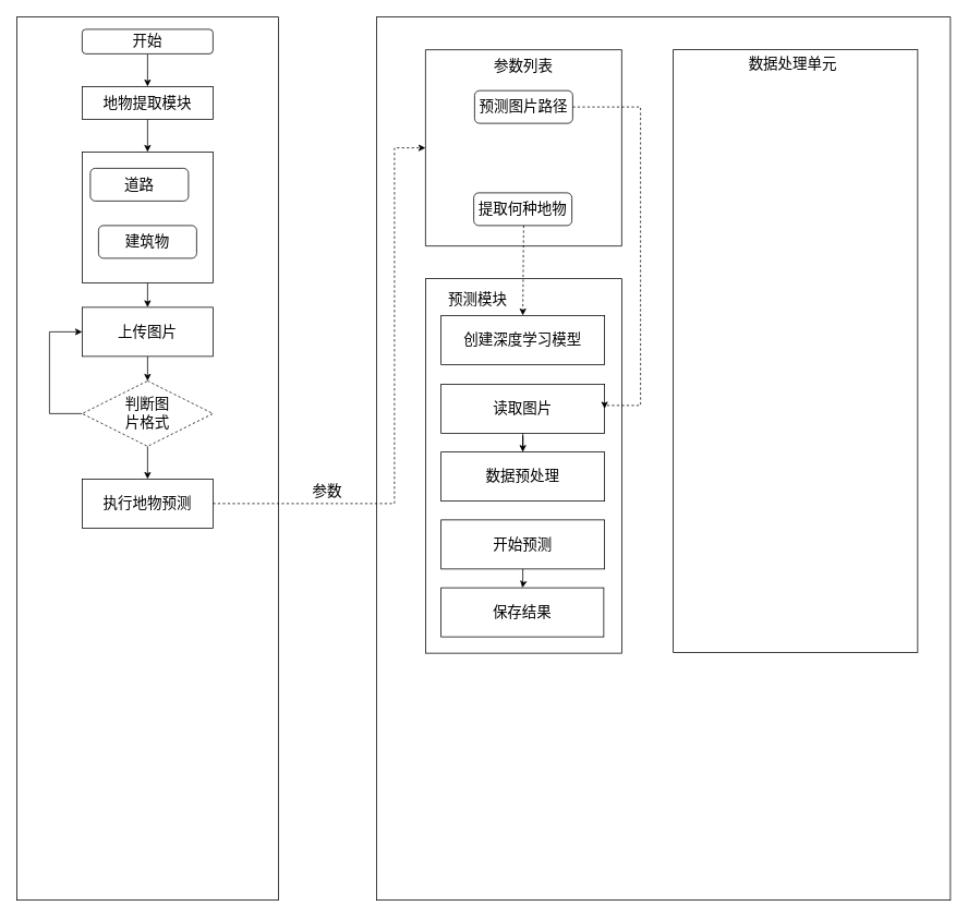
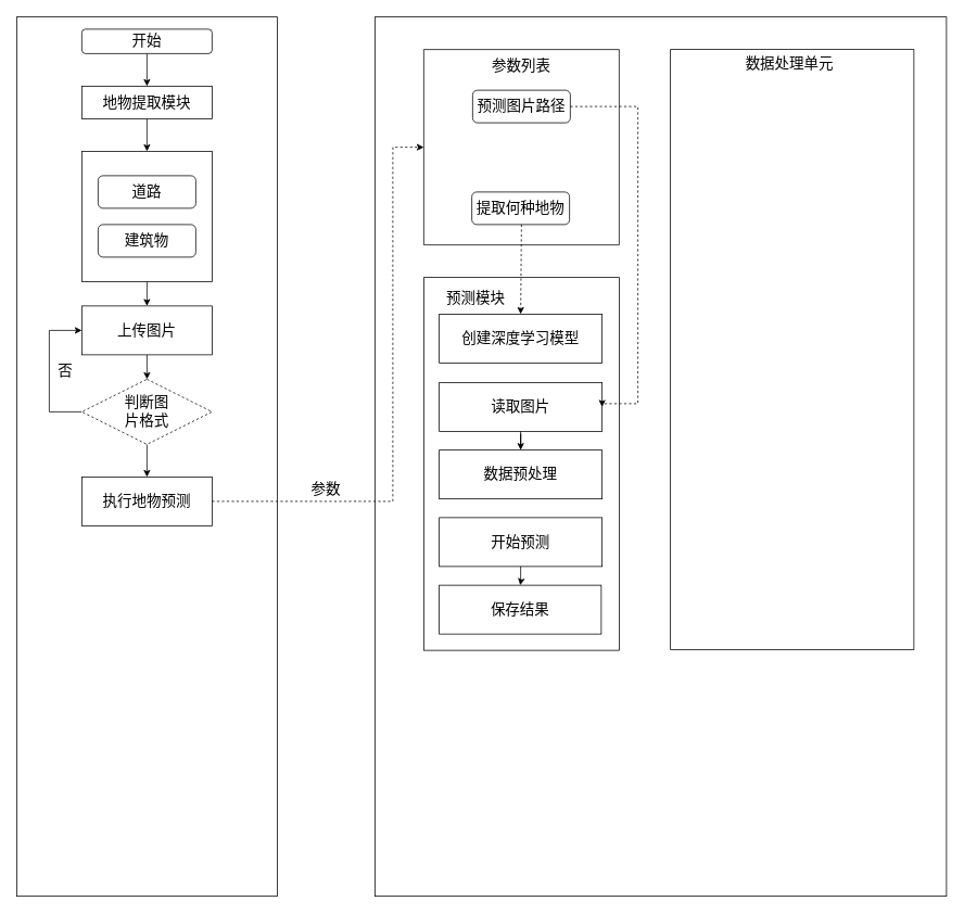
  <mxCell id="0" />
  <mxCell id="1" parent="0" />
  <mxCell id="2" value="" style="rounded=0;whiteSpace=wrap;html=1;gradientColor=#ffffff;gradientDirection=north;fillColor=none;" parent="1" vertex="1"><mxGeometry x="20" y="20" width="320" height="1080" as="geometry" /></mxCell>
  <mxCell id="3" value="" style="edgeStyle=none;rounded=0;orthogonalLoop=1;jettySize=auto;html=1;" parent="1" source="4" target="6" edge="1"><mxGeometry relative="1" as="geometry" /></mxCell>
  <mxCell id="4" value="&lt;font style=&quot;font-size: 18px&quot;&gt;开始&lt;/font&gt;" style="rounded=1;whiteSpace=wrap;html=1;" parent="1" vertex="1"><mxGeometry x="100" y="35" width="160" height="30" as="geometry" /></mxCell>
  <mxCell id="5" value="" style="edgeStyle=none;rounded=0;orthogonalLoop=1;jettySize=auto;html=1;entryX=0.5;entryY=0;entryDx=0;entryDy=0;" parent="1" source="6" target="8" edge="1"><mxGeometry relative="1" as="geometry" /></mxCell>
  <mxCell id="6" value="&lt;font style=&quot;font-size: 18px&quot;&gt;地物提取模块&lt;/font&gt;" style="rounded=0;whiteSpace=wrap;html=1;" parent="1" vertex="1"><mxGeometry x="100" y="105" width="160" height="40" as="geometry" /></mxCell>
  <mxCell id="7" value="" style="edgeStyle=none;rounded=0;orthogonalLoop=1;jettySize=auto;html=1;" parent="1" source="8" target="12" edge="1"><mxGeometry relative="1" as="geometry" /></mxCell>
  <mxCell id="8" value="" style="whiteSpace=wrap;html=1;aspect=fixed;" parent="1" vertex="1"><mxGeometry x="100" y="185" width="160" height="160" as="geometry" /></mxCell>
- <mxCell id="9" value="&lt;font style=&quot;font-size: 18px&quot;&gt;道路&lt;/font&gt;" style="rounded=1;whiteSpace=wrap;html=1;" parent="1" vertex="1"><mxGeometry x="110" y="205" width="120" height="40" as="geometry" /></mxCell>
+ <mxCell id="9" value="&lt;font style=&quot;font-size: 18px&quot;&gt;道路&lt;/font&gt;" style="rounded=1;whiteSpace=wrap;html=1;" parent="1" vertex="1"><mxGeometry x="120" y="215" width="120" height="40" as="geometry" /></mxCell>
  <mxCell id="10" value="&lt;font style=&quot;font-size: 18px&quot;&gt;建筑物&lt;/font&gt;" style="rounded=1;whiteSpace=wrap;html=1;" parent="1" vertex="1"><mxGeometry x="120" y="275" width="120" height="40" as="geometry" /></mxCell>
  <mxCell id="11" value="" style="edgeStyle=none;rounded=0;orthogonalLoop=1;jettySize=auto;html=1;" parent="1" source="12" target="16" edge="1"><mxGeometry relative="1" as="geometry" /></mxCell>
  <mxCell id="12" value="&lt;font style=&quot;font-size: 18px&quot;&gt;上传图片&lt;/font&gt;" style="whiteSpace=wrap;html=1;" parent="1" vertex="1"><mxGeometry x="100" y="375" width="160" height="60" as="geometry" /></mxCell>
  <mxCell id="13" value="" style="rounded=0;whiteSpace=wrap;html=1;gradientColor=#ffffff;fillColor=none;" parent="1" vertex="1"><mxGeometry x="460" y="20" width="702" height="1080" as="geometry" /></mxCell>
  <mxCell id="14" style="edgeStyle=orthogonalEdgeStyle;rounded=0;orthogonalLoop=1;jettySize=auto;html=1;exitX=0;exitY=0.5;exitDx=0;exitDy=0;entryX=0;entryY=0.5;entryDx=0;entryDy=0;" parent="1" source="16" target="12" edge="1"><mxGeometry relative="1" as="geometry"><Array as="points"><mxPoint x="60" y="505" /><mxPoint x="60" y="405" /></Array></mxGeometry></mxCell>
  <mxCell id="15" value="" style="edgeStyle=orthogonalEdgeStyle;rounded=0;orthogonalLoop=1;jettySize=auto;html=1;" parent="1" source="16" target="18" edge="1"><mxGeometry relative="1" as="geometry" /></mxCell>
  <mxCell id="16" value="&lt;font style=&quot;font-size: 18px&quot;&gt;判断图&lt;br&gt;片格式&lt;/font&gt;" style="rhombus;whiteSpace=wrap;html=1;dashed=1;" parent="1" vertex="1"><mxGeometry x="100" y="465" width="160" height="80" as="geometry" /></mxCell>
+ <mxCell id="17" value="&lt;font style=&quot;font-size: 18px&quot;&gt;否&lt;/font&gt;" style="text;html=1;strokeColor=none;fillColor=none;align=center;verticalAlign=middle;whiteSpace=wrap;rounded=0;" parent="1" vertex="1"><mxGeometry x="60" y="445" width="40" height="20" as="geometry" /></mxCell>
  <mxCell id="18" value="&lt;font style=&quot;font-size: 18px&quot;&gt;执行地物预测&lt;/font&gt;" style="whiteSpace=wrap;html=1;" parent="1" vertex="1"><mxGeometry x="100" y="585" width="160" height="60" as="geometry" /></mxCell>
  <mxCell id="19" value="" style="swimlane;startSize=0;gradientColor=#ffffff;" parent="1" vertex="1"><mxGeometry x="520" y="60" width="240" height="240" as="geometry"><mxRectangle x="520" y="95" width="50" height="40" as="alternateBounds" /></mxGeometry></mxCell>
  <mxCell id="20" value="&lt;font style=&quot;font-size: 18px&quot;&gt;预测图片路径&lt;/font&gt;" style="rounded=1;whiteSpace=wrap;html=1;gradientColor=#ffffff;" parent="19" vertex="1"><mxGeometry x="60" y="50" width="120" height="40" as="geometry" /></mxCell>
  <mxCell id="21" value="&lt;font style=&quot;font-size: 18px&quot;&gt;参数列表&lt;/font&gt;" style="text;html=1;strokeColor=none;align=center;verticalAlign=middle;whiteSpace=wrap;rounded=0;fillColor=#ffffff;" parent="19" vertex="1"><mxGeometry x="75" y="10" width="90" height="20" as="geometry" /></mxCell>
  <mxCell id="22" style="edgeStyle=orthogonalEdgeStyle;rounded=0;orthogonalLoop=1;jettySize=auto;html=1;entryX=0;entryY=0.5;entryDx=0;entryDy=0;dashed=1;" parent="1" target="19" edge="1"><mxGeometry relative="1" as="geometry"><mxPoint x="260" y="615" as="sourcePoint" /><mxPoint x="380" y="340" as="targetPoint" /><Array as="points"><mxPoint x="482" y="615" /><mxPoint x="482" y="180" /></Array></mxGeometry></mxCell>
  <mxCell id="23" value="&lt;font style=&quot;font-size: 18px&quot;&gt;参数&lt;/font&gt;" style="text;html=1;strokeColor=none;fillColor=none;align=center;verticalAlign=middle;whiteSpace=wrap;rounded=0;" parent="1" vertex="1"><mxGeometry x="380" y="590" width="40" height="20" as="geometry" /></mxCell>
  <mxCell id="24" value="" style="rounded=0;whiteSpace=wrap;html=1;strokeColor=#000000;fillColor=none;gradientColor=#ffffff;" parent="1" vertex="1"><mxGeometry x="520" y="340" width="240" height="458" as="geometry" /></mxCell>
  <mxCell id="25" value="&lt;span style=&quot;font-size: 18px&quot;&gt;提取何种地物&lt;/span&gt;" style="rounded=1;whiteSpace=wrap;html=1;gradientColor=#ffffff;" parent="1" vertex="1"><mxGeometry x="579" y="235" width="120" height="40" as="geometry" /></mxCell>
  <mxCell id="26" value="&lt;font style=&quot;font-size: 18px&quot;&gt;创建深度学习模型&lt;/font&gt;" style="rounded=0;whiteSpace=wrap;html=1;fillColor=none;gradientColor=#ffffff;" parent="1" vertex="1"><mxGeometry x="539" y="385" width="200" height="60" as="geometry" /></mxCell>
  <mxCell id="27" value="" style="endArrow=classic;html=1;entryX=0.5;entryY=0;entryDx=0;entryDy=0;dashed=1;" parent="1" target="26" edge="1"><mxGeometry width="50" height="50" relative="1" as="geometry"><mxPoint x="640" y="275" as="sourcePoint" /><mxPoint x="639" y="335" as="targetPoint" /></mxGeometry></mxCell>
  <mxCell id="28" value="" style="edgeStyle=orthogonalEdgeStyle;rounded=0;orthogonalLoop=1;jettySize=auto;html=1;strokeColor=#000000;" parent="1" source="29" target="32" edge="1"><mxGeometry relative="1" as="geometry" /></mxCell>
  <mxCell id="29" value="&lt;span style=&quot;font-size: 18px&quot;&gt;读取图片&lt;/span&gt;" style="rounded=0;whiteSpace=wrap;html=1;fillColor=none;gradientColor=#ffffff;" parent="1" vertex="1"><mxGeometry x="539" y="469" width="200" height="60" as="geometry" /></mxCell>
  <mxCell id="30" value="&lt;font style=&quot;font-size: 18px&quot;&gt;预测模块&lt;/font&gt;" style="text;html=1;strokeColor=none;align=center;verticalAlign=middle;whiteSpace=wrap;rounded=0;fillColor=#ffffff;" parent="1" vertex="1"><mxGeometry x="539" y="355" width="90" height="20" as="geometry" /></mxCell>
  <mxCell id="31" style="edgeStyle=orthogonalEdgeStyle;rounded=0;orthogonalLoop=1;jettySize=auto;html=1;entryX=1;entryY=0.5;entryDx=0;entryDy=0;dashed=1;exitX=1;exitY=0.5;exitDx=0;exitDy=0;" parent="1" source="20" target="29" edge="1"><mxGeometry relative="1" as="geometry"><mxPoint x="687" y="553" as="sourcePoint" /><mxPoint x="947" y="118" as="targetPoint" /><Array as="points"><mxPoint x="783" y="130" /><mxPoint x="783" y="495" /></Array></mxGeometry></mxCell>
  <mxCell id="32" value="&lt;font style=&quot;font-size: 18px&quot;&gt;数据预处理&lt;/font&gt;" style="rounded=0;whiteSpace=wrap;html=1;fillColor=none;gradientColor=#ffffff;" parent="1" vertex="1"><mxGeometry x="539" y="552" width="200" height="60" as="geometry" /></mxCell>
  <mxCell id="33" value="" style="edgeStyle=orthogonalEdgeStyle;rounded=0;orthogonalLoop=1;jettySize=auto;html=1;strokeColor=#000000;" parent="1" source="34" target="35" edge="1"><mxGeometry relative="1" as="geometry" /></mxCell>
  <mxCell id="34" value="&lt;span style=&quot;font-size: 18px&quot;&gt;开始预测&lt;/span&gt;" style="rounded=0;whiteSpace=wrap;html=1;fillColor=none;gradientColor=#ffffff;" parent="1" vertex="1"><mxGeometry x="539" y="635" width="200" height="60" as="geometry" /></mxCell>
  <mxCell id="35" value="&lt;font style=&quot;font-size: 18px&quot;&gt;保存结果&lt;/font&gt;" style="whiteSpace=wrap;html=1;rounded=0;fillColor=none;gradientColor=#ffffff;" parent="1" vertex="1"><mxGeometry x="539" y="718" width="199" height="60" as="geometry" /></mxCell>
  <mxCell id="36" value="" style="rounded=0;whiteSpace=wrap;html=1;strokeColor=#000000;fillColor=none;gradientColor=#ffffff;" parent="1" vertex="1"><mxGeometry x="823" y="60" width="299" height="737" as="geometry" /></mxCell>
  <mxCell id="37" value="&lt;font style=&quot;font-size: 18px&quot;&gt;数据处理单元&lt;/font&gt;" style="text;html=1;strokeColor=none;align=center;verticalAlign=middle;whiteSpace=wrap;rounded=0;fillColor=#ffffff;" parent="1" vertex="1"><mxGeometry x="912" y="68" width="114.5" height="20" as="geometry" /></mxCell>
